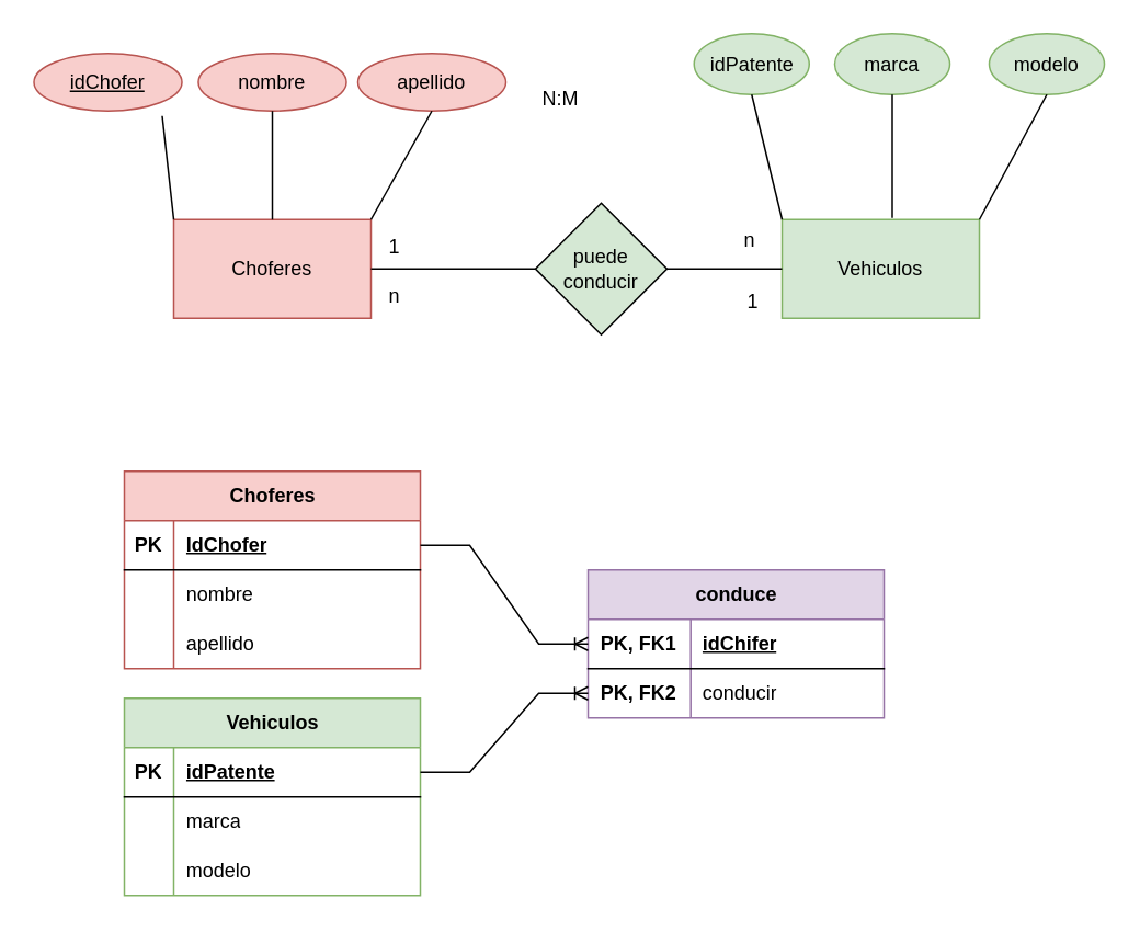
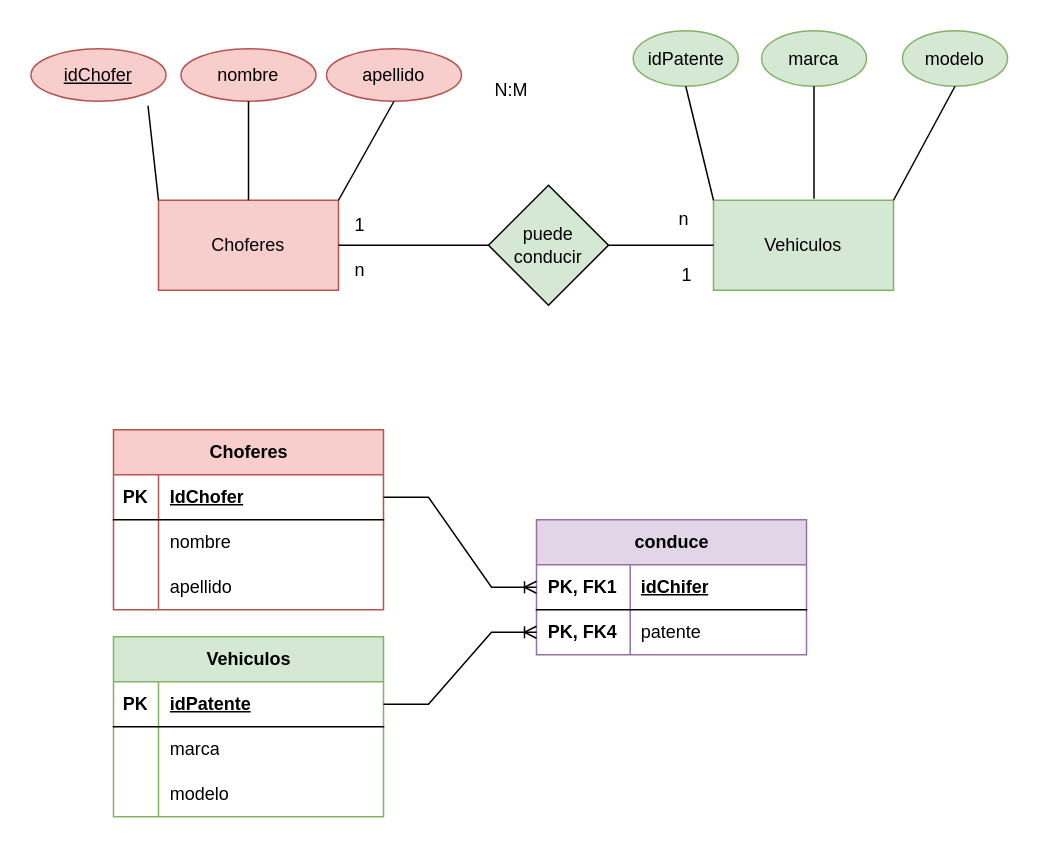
  <mxCell id="0" />
  <mxCell id="1" parent="0" />
  <mxCell id="2" value="Choferes" style="rounded=0;whiteSpace=wrap;html=1;fillColor=#f8cecc;strokeColor=#b85450;" parent="1" vertex="1"><mxGeometry x="105" y="133" width="120" height="60" as="geometry" /></mxCell>
  <mxCell id="3" value="Vehiculos" style="rounded=0;whiteSpace=wrap;html=1;fillColor=#d5e8d4;strokeColor=#82b366;" parent="1" vertex="1"><mxGeometry x="475" y="133" width="120" height="60" as="geometry" /></mxCell>
  <mxCell id="4" value="&lt;u&gt;idChofer&lt;/u&gt;" style="ellipse;whiteSpace=wrap;html=1;fillColor=#f8cecc;strokeColor=#b85450;" parent="1" vertex="1"><mxGeometry x="20" y="32" width="90" height="35" as="geometry" /></mxCell>
  <mxCell id="5" value="nombre" style="ellipse;whiteSpace=wrap;html=1;fillColor=#f8cecc;strokeColor=#b85450;" parent="1" vertex="1"><mxGeometry x="120" y="32" width="90" height="35" as="geometry" /></mxCell>
  <mxCell id="6" value="apellido" style="ellipse;whiteSpace=wrap;html=1;fillColor=#f8cecc;strokeColor=#b85450;" parent="1" vertex="1"><mxGeometry x="217" y="32" width="90" height="35" as="geometry" /></mxCell>
  <mxCell id="7" value="" style="endArrow=none;html=1;rounded=0;entryX=0;entryY=0;entryDx=0;entryDy=0;" parent="1" target="2" edge="1"><mxGeometry width="50" height="50" relative="1" as="geometry"><mxPoint x="98" y="70" as="sourcePoint" /><mxPoint x="166" y="133" as="targetPoint" /></mxGeometry></mxCell>
  <mxCell id="8" value="" style="endArrow=none;html=1;rounded=0;exitX=0.5;exitY=1;exitDx=0;exitDy=0;entryX=0.5;entryY=0;entryDx=0;entryDy=0;" parent="1" source="5" target="2" edge="1"><mxGeometry width="50" height="50" relative="1" as="geometry"><mxPoint x="108" y="80" as="sourcePoint" /><mxPoint x="176" y="143" as="targetPoint" /></mxGeometry></mxCell>
  <mxCell id="9" value="" style="endArrow=none;html=1;rounded=0;entryX=1;entryY=0;entryDx=0;entryDy=0;exitX=0.5;exitY=1;exitDx=0;exitDy=0;" parent="1" source="6" target="2" edge="1"><mxGeometry width="50" height="50" relative="1" as="geometry"><mxPoint x="216" y="77" as="sourcePoint" /><mxPoint x="175" y="143" as="targetPoint" /></mxGeometry></mxCell>
  <mxCell id="10" value="idPatente" style="ellipse;whiteSpace=wrap;html=1;fillColor=#d5e8d4;strokeColor=#82b366;" parent="1" vertex="1"><mxGeometry x="421.5" y="20" width="70" height="37" as="geometry" /></mxCell>
  <mxCell id="11" value="" style="endArrow=none;html=1;rounded=0;entryX=0.5;entryY=1;entryDx=0;entryDy=0;exitX=0;exitY=0;exitDx=0;exitDy=0;" parent="1" source="3" target="10" edge="1"><mxGeometry width="50" height="50" relative="1" as="geometry"><mxPoint x="537" y="129" as="sourcePoint" /><mxPoint x="347" y="117" as="targetPoint" /></mxGeometry></mxCell>
  <mxCell id="12" value="marca" style="ellipse;whiteSpace=wrap;html=1;fillColor=#d5e8d4;strokeColor=#82b366;" parent="1" vertex="1"><mxGeometry x="507" y="20" width="70" height="37" as="geometry" /></mxCell>
  <mxCell id="13" value="modelo" style="ellipse;whiteSpace=wrap;html=1;fillColor=#d5e8d4;strokeColor=#82b366;" parent="1" vertex="1"><mxGeometry x="601" y="20" width="70" height="37" as="geometry" /></mxCell>
  <mxCell id="14" value="" style="endArrow=none;html=1;rounded=0;entryX=0.5;entryY=1;entryDx=0;entryDy=0;" parent="1" target="12" edge="1"><mxGeometry width="50" height="50" relative="1" as="geometry"><mxPoint x="542" y="132" as="sourcePoint" /><mxPoint x="484" y="67" as="targetPoint" /></mxGeometry></mxCell>
  <mxCell id="15" value="" style="endArrow=none;html=1;rounded=0;entryX=0.5;entryY=1;entryDx=0;entryDy=0;exitX=1;exitY=0;exitDx=0;exitDy=0;" parent="1" source="3" target="13" edge="1"><mxGeometry width="50" height="50" relative="1" as="geometry"><mxPoint x="557" y="149" as="sourcePoint" /><mxPoint x="566" y="67" as="targetPoint" /></mxGeometry></mxCell>
  <mxCell id="16" value="puede&lt;div&gt;conducir&lt;/div&gt;" style="rhombus;whiteSpace=wrap;html=1;fillColor=#d5e8d4;" parent="1" vertex="1"><mxGeometry x="325" y="123" width="80" height="80" as="geometry" /></mxCell>
  <mxCell id="17" value="" style="endArrow=none;html=1;rounded=0;entryX=0;entryY=0.5;entryDx=0;entryDy=0;exitX=1;exitY=0.5;exitDx=0;exitDy=0;" parent="1" source="16" target="3" edge="1"><mxGeometry width="50" height="50" relative="1" as="geometry"><mxPoint x="339" y="179" as="sourcePoint" /><mxPoint x="389" y="129" as="targetPoint" /></mxGeometry></mxCell>
  <mxCell id="18" value="" style="endArrow=none;html=1;rounded=0;entryX=0;entryY=0.5;entryDx=0;entryDy=0;exitX=1;exitY=0.5;exitDx=0;exitDy=0;" parent="1" source="2" target="16" edge="1"><mxGeometry width="50" height="50" relative="1" as="geometry"><mxPoint x="339" y="179" as="sourcePoint" /><mxPoint x="389" y="129" as="targetPoint" /></mxGeometry></mxCell>
  <mxCell id="19" value="1" style="text;html=1;align=center;verticalAlign=middle;resizable=0;points=[];autosize=1;strokeColor=none;fillColor=none;" parent="1" vertex="1"><mxGeometry x="226" y="137" width="25" height="26" as="geometry" /></mxCell>
  <mxCell id="20" value="n" style="text;html=1;align=center;verticalAlign=middle;resizable=0;points=[];autosize=1;strokeColor=none;fillColor=none;" parent="1" vertex="1"><mxGeometry x="442" y="133" width="25" height="26" as="geometry" /></mxCell>
  <mxCell id="21" value="1" style="text;html=1;align=center;verticalAlign=middle;resizable=0;points=[];autosize=1;strokeColor=none;fillColor=none;" parent="1" vertex="1"><mxGeometry x="444" y="170" width="25" height="26" as="geometry" /></mxCell>
  <mxCell id="22" value="n" style="text;html=1;align=center;verticalAlign=middle;resizable=0;points=[];autosize=1;strokeColor=none;fillColor=none;" parent="1" vertex="1"><mxGeometry x="226" y="167" width="25" height="26" as="geometry" /></mxCell>
  <mxCell id="23" value="N:M" style="text;html=1;align=center;verticalAlign=middle;resizable=0;points=[];autosize=1;strokeColor=none;fillColor=none;" parent="1" vertex="1"><mxGeometry x="320" y="47" width="40" height="26" as="geometry" /></mxCell>
  <mxCell id="24" value="Choferes" style="shape=table;startSize=30;container=1;collapsible=1;childLayout=tableLayout;fixedRows=1;rowLines=0;fontStyle=1;align=center;resizeLast=1;html=1;fillColor=#f8cecc;strokeColor=#b85450;" parent="1" vertex="1"><mxGeometry x="75" y="286" width="180" height="120" as="geometry" /></mxCell>
  <mxCell id="25" value="" style="shape=tableRow;horizontal=0;startSize=0;swimlaneHead=0;swimlaneBody=0;fillColor=none;collapsible=0;dropTarget=0;points=[[0,0.5],[1,0.5]];portConstraint=eastwest;top=0;left=0;right=0;bottom=1;" parent="24" vertex="1"><mxGeometry y="30" width="180" height="30" as="geometry" /></mxCell>
  <mxCell id="26" value="PK" style="shape=partialRectangle;connectable=0;fillColor=none;top=0;left=0;bottom=0;right=0;fontStyle=1;overflow=hidden;whiteSpace=wrap;html=1;" parent="25" vertex="1"><mxGeometry width="30" height="30" as="geometry"><mxRectangle width="30" height="30" as="alternateBounds" /></mxGeometry></mxCell>
  <mxCell id="27" value="IdChofer" style="shape=partialRectangle;connectable=0;fillColor=none;top=0;left=0;bottom=0;right=0;align=left;spacingLeft=6;fontStyle=5;overflow=hidden;whiteSpace=wrap;html=1;" parent="25" vertex="1"><mxGeometry x="30" width="150" height="30" as="geometry"><mxRectangle width="150" height="30" as="alternateBounds" /></mxGeometry></mxCell>
  <mxCell id="28" value="" style="shape=tableRow;horizontal=0;startSize=0;swimlaneHead=0;swimlaneBody=0;fillColor=none;collapsible=0;dropTarget=0;points=[[0,0.5],[1,0.5]];portConstraint=eastwest;top=0;left=0;right=0;bottom=0;" parent="24" vertex="1"><mxGeometry y="60" width="180" height="30" as="geometry" /></mxCell>
  <mxCell id="29" value="" style="shape=partialRectangle;connectable=0;fillColor=none;top=0;left=0;bottom=0;right=0;editable=1;overflow=hidden;whiteSpace=wrap;html=1;" parent="28" vertex="1"><mxGeometry width="30" height="30" as="geometry"><mxRectangle width="30" height="30" as="alternateBounds" /></mxGeometry></mxCell>
  <mxCell id="30" value="nombre&lt;span style=&quot;white-space: pre;&quot;&gt;&#09;&lt;/span&gt;" style="shape=partialRectangle;connectable=0;fillColor=none;top=0;left=0;bottom=0;right=0;align=left;spacingLeft=6;overflow=hidden;whiteSpace=wrap;html=1;" parent="28" vertex="1"><mxGeometry x="30" width="150" height="30" as="geometry"><mxRectangle width="150" height="30" as="alternateBounds" /></mxGeometry></mxCell>
  <mxCell id="31" value="" style="shape=tableRow;horizontal=0;startSize=0;swimlaneHead=0;swimlaneBody=0;fillColor=none;collapsible=0;dropTarget=0;points=[[0,0.5],[1,0.5]];portConstraint=eastwest;top=0;left=0;right=0;bottom=0;" parent="24" vertex="1"><mxGeometry y="90" width="180" height="30" as="geometry" /></mxCell>
  <mxCell id="32" value="" style="shape=partialRectangle;connectable=0;fillColor=none;top=0;left=0;bottom=0;right=0;editable=1;overflow=hidden;whiteSpace=wrap;html=1;" parent="31" vertex="1"><mxGeometry width="30" height="30" as="geometry"><mxRectangle width="30" height="30" as="alternateBounds" /></mxGeometry></mxCell>
  <mxCell id="33" value="apellido" style="shape=partialRectangle;connectable=0;fillColor=none;top=0;left=0;bottom=0;right=0;align=left;spacingLeft=6;overflow=hidden;whiteSpace=wrap;html=1;" parent="31" vertex="1"><mxGeometry x="30" width="150" height="30" as="geometry"><mxRectangle width="150" height="30" as="alternateBounds" /></mxGeometry></mxCell>
  <mxCell id="34" value="conduce" style="shape=table;startSize=30;container=1;collapsible=1;childLayout=tableLayout;fixedRows=1;rowLines=0;fontStyle=1;align=center;resizeLast=1;html=1;fillColor=#e1d5e7;strokeColor=#9673a6;" parent="1" vertex="1"><mxGeometry x="357" y="346" width="180" height="90" as="geometry" /></mxCell>
  <mxCell id="35" value="" style="shape=tableRow;horizontal=0;startSize=0;swimlaneHead=0;swimlaneBody=0;fillColor=none;collapsible=0;dropTarget=0;points=[[0,0.5],[1,0.5]];portConstraint=eastwest;top=0;left=0;right=0;bottom=1;" parent="34" vertex="1"><mxGeometry y="30" width="180" height="30" as="geometry" /></mxCell>
  <mxCell id="36" value="PK, FK1" style="shape=partialRectangle;connectable=0;fillColor=none;top=0;left=0;bottom=0;right=0;fontStyle=1;overflow=hidden;whiteSpace=wrap;html=1;" parent="35" vertex="1"><mxGeometry width="62.458" height="30" as="geometry"><mxRectangle width="62.458" height="30" as="alternateBounds" /></mxGeometry></mxCell>
  <mxCell id="37" value="idChifer" style="shape=partialRectangle;connectable=0;fillColor=none;top=0;left=0;bottom=0;right=0;align=left;spacingLeft=6;fontStyle=5;overflow=hidden;whiteSpace=wrap;html=1;" parent="35" vertex="1"><mxGeometry x="62.458" width="117.542" height="30" as="geometry"><mxRectangle width="117.542" height="30" as="alternateBounds" /></mxGeometry></mxCell>
  <mxCell id="38" value="" style="shape=tableRow;horizontal=0;startSize=0;swimlaneHead=0;swimlaneBody=0;fillColor=none;collapsible=0;dropTarget=0;points=[[0,0.5],[1,0.5]];portConstraint=eastwest;top=0;left=0;right=0;bottom=0;" parent="34" vertex="1"><mxGeometry y="60" width="180" height="30" as="geometry" /></mxCell>
- <mxCell id="39" value="&lt;b&gt;PK, FK2&lt;/b&gt;" style="shape=partialRectangle;connectable=0;fillColor=none;top=0;left=0;bottom=0;right=0;editable=1;overflow=hidden;whiteSpace=wrap;html=1;" parent="38" vertex="1"><mxGeometry width="62.458" height="30" as="geometry"><mxRectangle width="62.458" height="30" as="alternateBounds" /></mxGeometry></mxCell>
- <mxCell id="40" value="conducir" style="shape=partialRectangle;connectable=0;fillColor=none;top=0;left=0;bottom=0;right=0;align=left;spacingLeft=6;overflow=hidden;whiteSpace=wrap;html=1;" parent="38" vertex="1"><mxGeometry x="62.458" width="117.542" height="30" as="geometry"><mxRectangle width="117.542" height="30" as="alternateBounds" /></mxGeometry></mxCell>
+ <mxCell id="39" value="&lt;b&gt;PK, FK4&lt;/b&gt;" style="shape=partialRectangle;connectable=0;fillColor=none;top=0;left=0;bottom=0;right=0;editable=1;overflow=hidden;whiteSpace=wrap;html=1;" parent="38" vertex="1"><mxGeometry width="62.458" height="30" as="geometry"><mxRectangle width="62.458" height="30" as="alternateBounds" /></mxGeometry></mxCell>
+ <mxCell id="40" value="patente" style="shape=partialRectangle;connectable=0;fillColor=none;top=0;left=0;bottom=0;right=0;align=left;spacingLeft=6;overflow=hidden;whiteSpace=wrap;html=1;" parent="38" vertex="1"><mxGeometry x="62.458" width="117.542" height="30" as="geometry"><mxRectangle width="117.542" height="30" as="alternateBounds" /></mxGeometry></mxCell>
  <mxCell id="41" value="Vehiculos" style="shape=table;startSize=30;container=1;collapsible=1;childLayout=tableLayout;fixedRows=1;rowLines=0;fontStyle=1;align=center;resizeLast=1;html=1;fillColor=#d5e8d4;strokeColor=#82b366;" parent="1" vertex="1"><mxGeometry x="75" y="424" width="180" height="120" as="geometry" /></mxCell>
  <mxCell id="42" value="" style="shape=tableRow;horizontal=0;startSize=0;swimlaneHead=0;swimlaneBody=0;fillColor=none;collapsible=0;dropTarget=0;points=[[0,0.5],[1,0.5]];portConstraint=eastwest;top=0;left=0;right=0;bottom=1;" parent="41" vertex="1"><mxGeometry y="30" width="180" height="30" as="geometry" /></mxCell>
  <mxCell id="43" value="PK" style="shape=partialRectangle;connectable=0;fillColor=none;top=0;left=0;bottom=0;right=0;fontStyle=1;overflow=hidden;whiteSpace=wrap;html=1;" parent="42" vertex="1"><mxGeometry width="30" height="30" as="geometry"><mxRectangle width="30" height="30" as="alternateBounds" /></mxGeometry></mxCell>
  <mxCell id="44" value="idPatente" style="shape=partialRectangle;connectable=0;fillColor=none;top=0;left=0;bottom=0;right=0;align=left;spacingLeft=6;fontStyle=5;overflow=hidden;whiteSpace=wrap;html=1;" parent="42" vertex="1"><mxGeometry x="30" width="150" height="30" as="geometry"><mxRectangle width="150" height="30" as="alternateBounds" /></mxGeometry></mxCell>
  <mxCell id="45" value="" style="shape=tableRow;horizontal=0;startSize=0;swimlaneHead=0;swimlaneBody=0;fillColor=none;collapsible=0;dropTarget=0;points=[[0,0.5],[1,0.5]];portConstraint=eastwest;top=0;left=0;right=0;bottom=0;" parent="41" vertex="1"><mxGeometry y="60" width="180" height="30" as="geometry" /></mxCell>
  <mxCell id="46" value="" style="shape=partialRectangle;connectable=0;fillColor=none;top=0;left=0;bottom=0;right=0;editable=1;overflow=hidden;whiteSpace=wrap;html=1;" parent="45" vertex="1"><mxGeometry width="30" height="30" as="geometry"><mxRectangle width="30" height="30" as="alternateBounds" /></mxGeometry></mxCell>
  <mxCell id="47" value="marca" style="shape=partialRectangle;connectable=0;fillColor=none;top=0;left=0;bottom=0;right=0;align=left;spacingLeft=6;overflow=hidden;whiteSpace=wrap;html=1;" parent="45" vertex="1"><mxGeometry x="30" width="150" height="30" as="geometry"><mxRectangle width="150" height="30" as="alternateBounds" /></mxGeometry></mxCell>
  <mxCell id="48" value="" style="shape=tableRow;horizontal=0;startSize=0;swimlaneHead=0;swimlaneBody=0;fillColor=none;collapsible=0;dropTarget=0;points=[[0,0.5],[1,0.5]];portConstraint=eastwest;top=0;left=0;right=0;bottom=0;" parent="41" vertex="1"><mxGeometry y="90" width="180" height="30" as="geometry" /></mxCell>
  <mxCell id="49" value="" style="shape=partialRectangle;connectable=0;fillColor=none;top=0;left=0;bottom=0;right=0;editable=1;overflow=hidden;whiteSpace=wrap;html=1;" parent="48" vertex="1"><mxGeometry width="30" height="30" as="geometry"><mxRectangle width="30" height="30" as="alternateBounds" /></mxGeometry></mxCell>
  <mxCell id="50" value="modelo" style="shape=partialRectangle;connectable=0;fillColor=none;top=0;left=0;bottom=0;right=0;align=left;spacingLeft=6;overflow=hidden;whiteSpace=wrap;html=1;" parent="48" vertex="1"><mxGeometry x="30" width="150" height="30" as="geometry"><mxRectangle width="150" height="30" as="alternateBounds" /></mxGeometry></mxCell>
  <mxCell id="51" value="" style="edgeStyle=entityRelationEdgeStyle;fontSize=12;html=1;endArrow=ERoneToMany;rounded=0;exitX=1;exitY=0.5;exitDx=0;exitDy=0;entryX=0;entryY=0.5;entryDx=0;entryDy=0;" parent="1" source="25" target="35" edge="1"><mxGeometry width="100" height="100" relative="1" as="geometry"><mxPoint x="326" y="326" as="sourcePoint" /><mxPoint x="426" y="226" as="targetPoint" /><Array as="points"><mxPoint x="320" y="331" /></Array></mxGeometry></mxCell>
  <mxCell id="52" value="" style="edgeStyle=entityRelationEdgeStyle;fontSize=12;html=1;endArrow=ERoneToMany;rounded=0;exitX=1;exitY=0.5;exitDx=0;exitDy=0;entryX=0;entryY=0.5;entryDx=0;entryDy=0;" parent="1" source="42" target="38" edge="1"><mxGeometry width="100" height="100" relative="1" as="geometry"><mxPoint x="491.5" y="491" as="sourcePoint" /><mxPoint x="512" y="462" as="targetPoint" /><Array as="points"><mxPoint x="556.5" y="491" /></Array></mxGeometry></mxCell>
